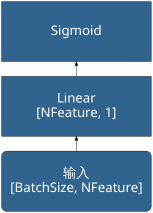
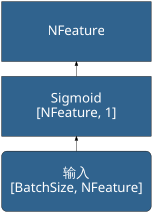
  digraph {
    rankdir=BT
    node [color=Black fillcolor="#30638e" fontcolor=White fontname=SimHei fontsize=32 shape=box style=filled]
    n1 [height=2 label="输入\n[BatchSize, NFeature]" shape=Mrecord width=5]
-   n2 [height=2 label="Linear\n[NFeature, 1]" width=5]
-   n3 [height=2 label=Sigmoid width=5]
+   n2 [height=2 label="Sigmoid\n[NFeature, 1]" width=5]
+   n3 [height=2 label=NFeature width=5]
    n1 -> n2
    n2 -> n3
  }
